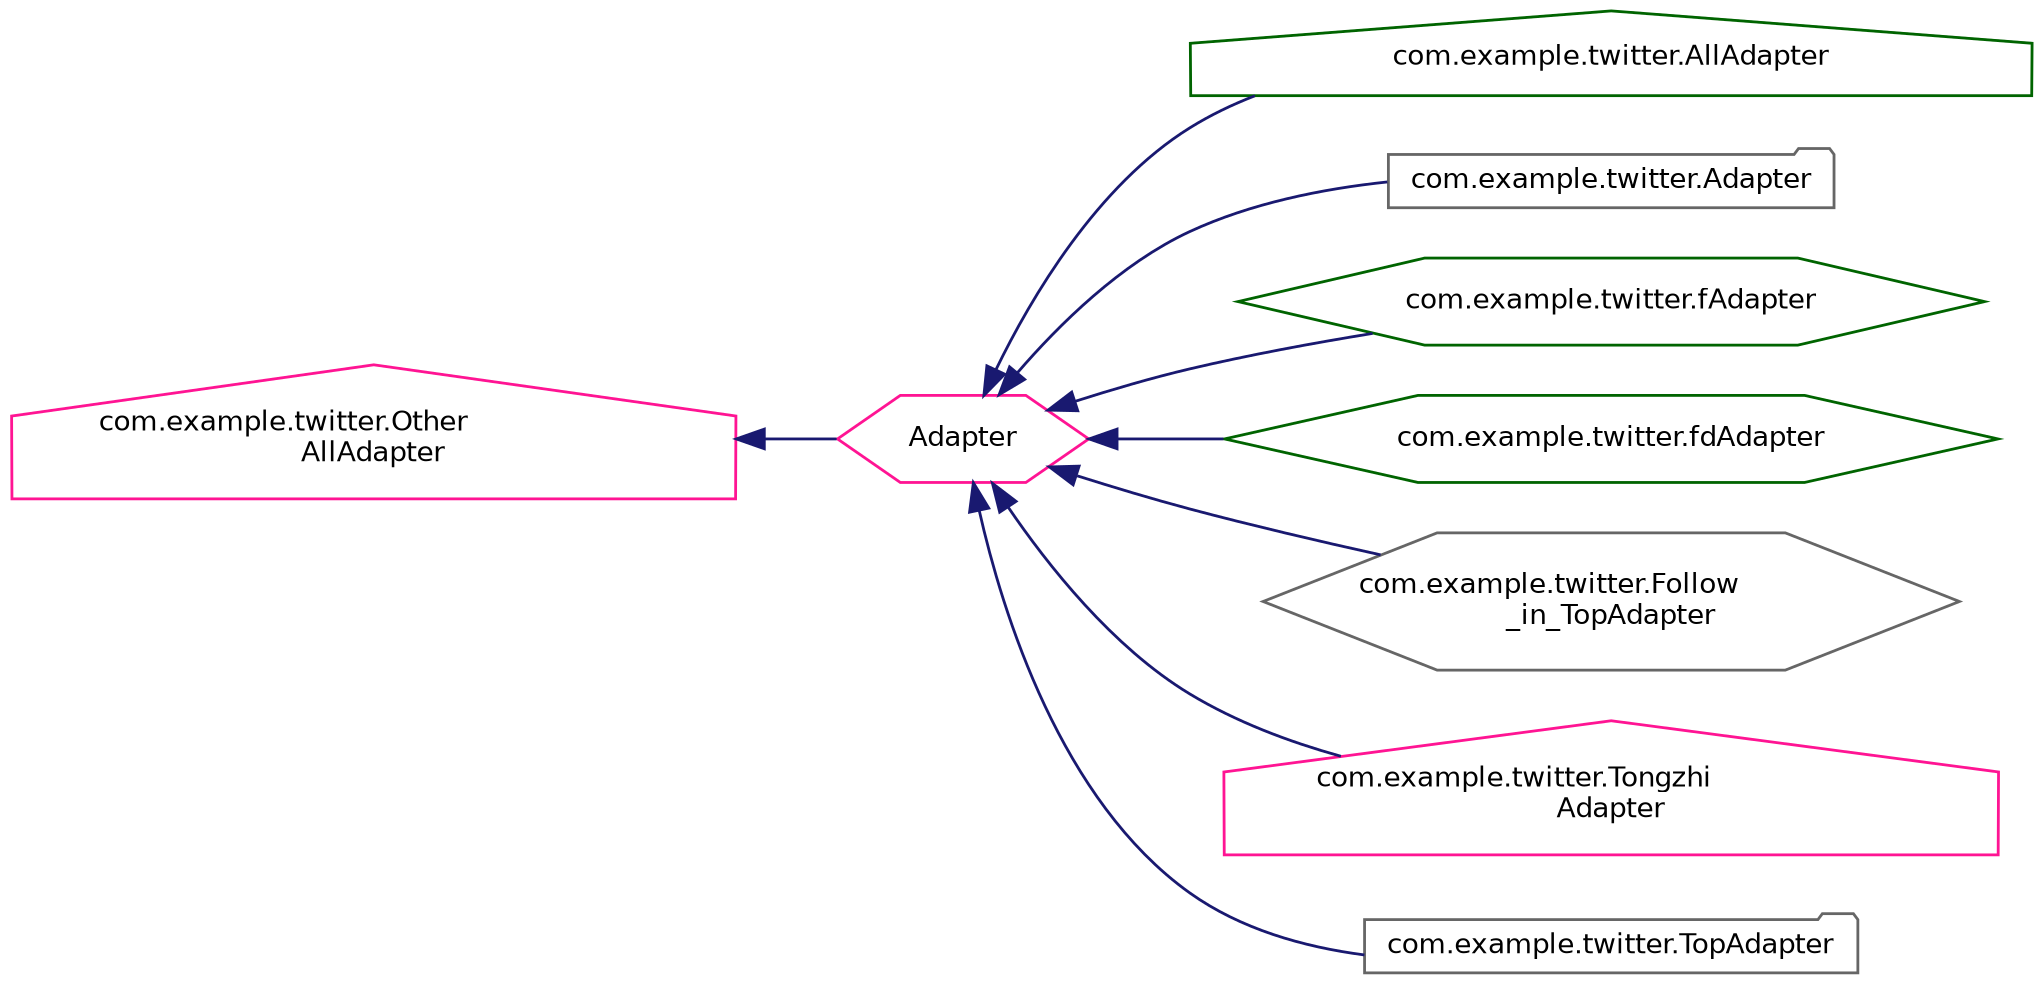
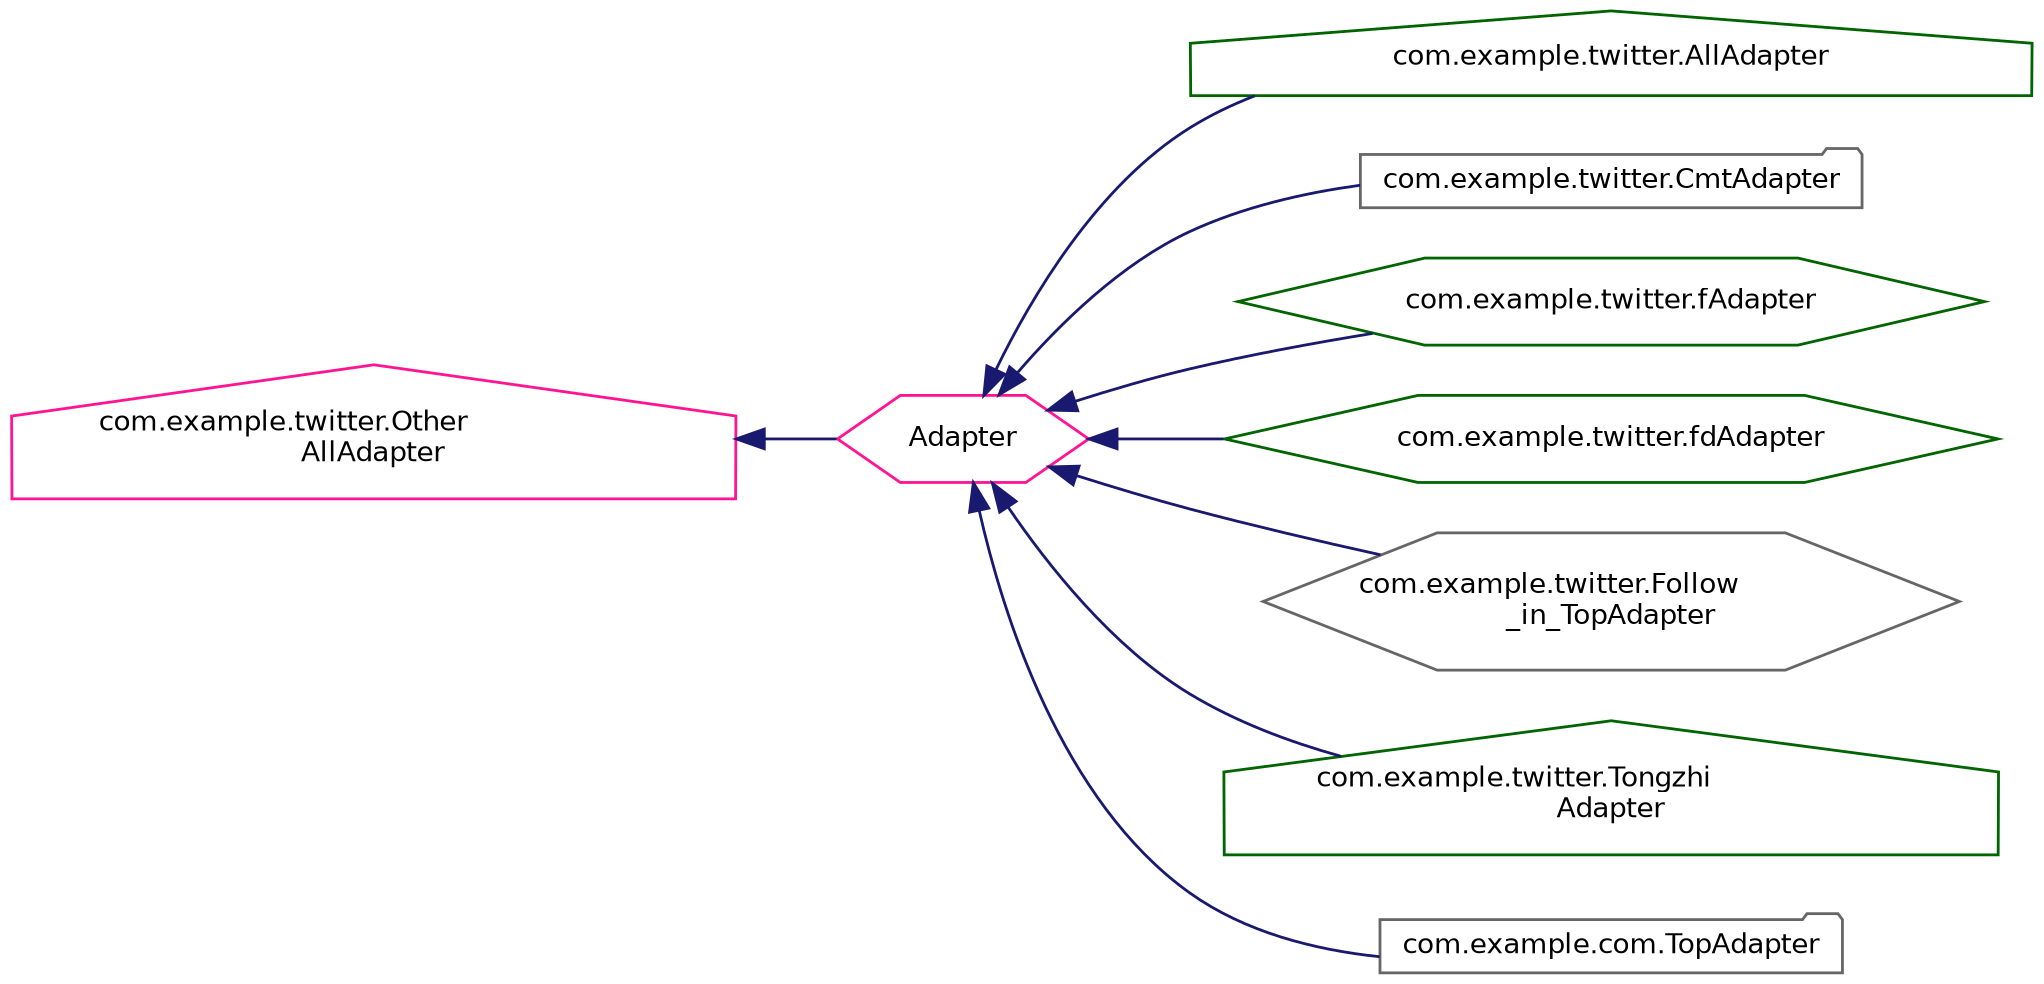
  digraph {
    rankdir=LR
    node [color=deeppink fillcolor=white fontname=Helvetica fontsize=10 shape=hexagon style=filled]
    edge [color=midnightblue dir=back fontname=Helvetica fontsize=10 labelfontname=Helvetica labelfontsize=10 style=solid]
    n1 [height=0.2 label=Adapter width=0.4]
    n2 [color=darkgreen height=0.2 label="com.example.twitter.AllAdapter" shape=house width=0.4]
-   n3 [color=gray40 height=0.2 label="com.example.twitter.Adapter" shape=folder width=0.4]
+   n3 [color=gray40 height=0.2 label="com.example.twitter.CmtAdapter" shape=folder width=0.4]
    n4 [color=darkgreen height=0.2 label="com.example.twitter.fAdapter" width=0.4]
    n5 [color=darkgreen height=0.2 label="com.example.twitter.fdAdapter" width=0.4]
    n6 [color=gray40 height=0.2 label="com.example.twitter.Follow\l_in_TopAdapter" width=0.4]
-   n7 [height=0.2 label="com.example.twitter.Tongzhi\lAdapter" shape=house width=0.4]
-   n8 [color=gray40 height=0.2 label="com.example.twitter.TopAdapter" shape=folder width=0.4]
+   n7 [color=darkgreen height=0.2 label="com.example.twitter.Tongzhi\lAdapter" shape=house width=0.4]
+   n8 [color=gray40 height=0.2 label="com.example.com.TopAdapter" shape=folder width=0.4]
    n9 [height=0.2 label="com.example.twitter.Other\lAllAdapter" shape=house width=0.4]
    n1 -> n2
    n1 -> n3
    n1 -> n4
    n1 -> n5
    n1 -> n6
    n1 -> n7
    n1 -> n8
    n9 -> n1
  }
